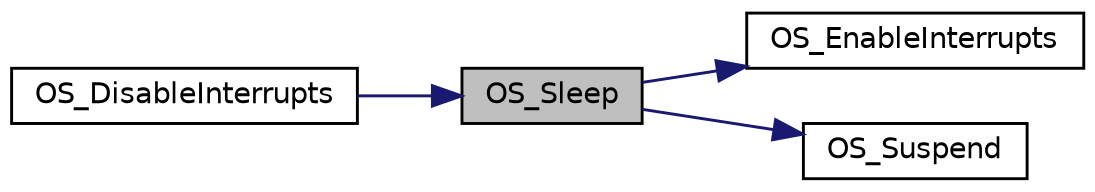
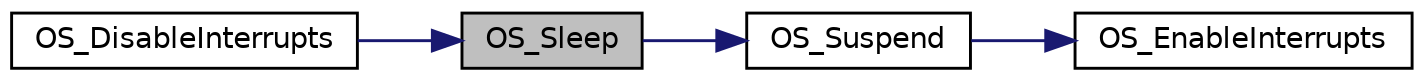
  digraph {
    rankdir=LR
    node [color=black fillcolor=white fontname=Helvetica fontsize=10 shape=record style=filled]
    edge [color=midnightblue fontname=Helvetica fontsize=10 labelfontname=Helvetica labelfontsize=10 style=solid]
    n1 [fillcolor=grey75 fontcolor=black height=0.2 label=OS_Sleep width=0.4]
    n2 [height=0.2 label=OS_EnableInterrupts width=0.4]
    n3 [height=0.2 label=OS_Suspend width=0.4]
    n4 [height=0.2 label=OS_DisableInterrupts width=0.4]
-   n1 -> n2
+   n3 -> n2
    n1 -> n3
    n4 -> n1
  }
